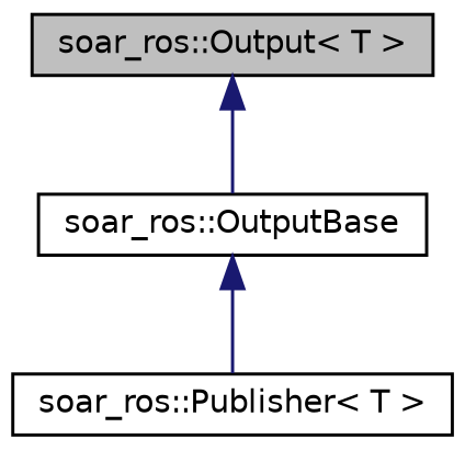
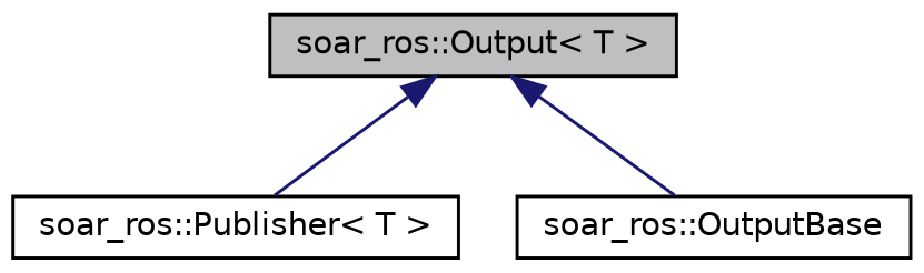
  digraph {
    fontname="DejaVu Sans"
    node [color=black fillcolor=white fontname="DejaVu Sans" fontsize=10 shape=record style=filled]
    edge [color=midnightblue dir=back fontname="DejaVu Sans" fontsize=10 labelfontname=Helvetica labelfontsize=10 style=solid]
    n1 [fillcolor=grey75 fontcolor=black height=0.2 label="soar_ros::Output\< T \>" width=0.4]
    n2 [height=0.2 label="soar_ros::Publisher\< T \>" width=0.4]
    n3 [height=0.2 label="soar_ros::OutputBase" width=0.4]
-   n3 -> n2
+   n1 -> n2
    n1 -> n3
  }
